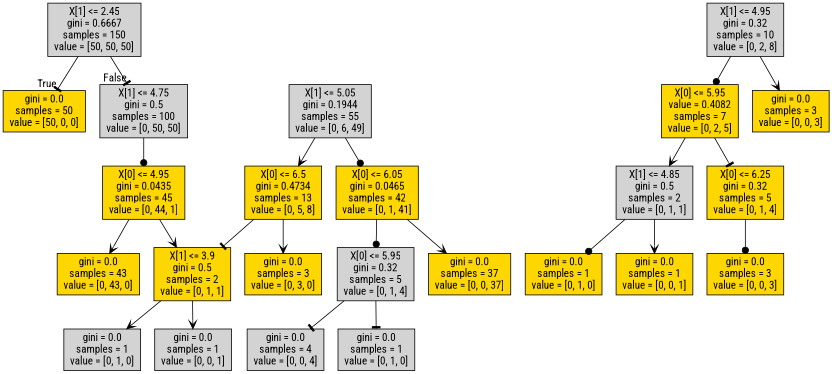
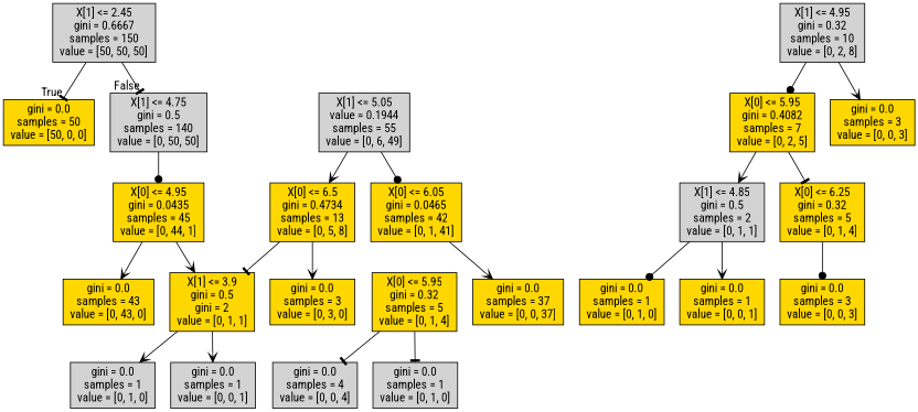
  digraph {
    fontname="Roboto Condensed"
    node [fillcolor=gold fontname="Roboto Condensed" shape=box style=filled]
    edge [arrowhead=vee fontname="Roboto Condensed"]
    n1 [fillcolor=lightgrey label="X[1] <= 2.45\ngini = 0.6667\nsamples = 150\nvalue = [50, 50, 50]"]
    n2 [label="gini = 0.0\nsamples = 50\nvalue = [50, 0, 0]"]
-   n3 [fillcolor=lightgrey label="X[1] <= 4.75\ngini = 0.5\nsamples = 100\nvalue = [0, 50, 50]"]
+   n3 [fillcolor=lightgrey label="X[1] <= 4.75\ngini = 0.5\nsamples = 140\nvalue = [0, 50, 50]"]
    n4 [label="X[0] <= 4.95\ngini = 0.0435\nsamples = 45\nvalue = [0, 44, 1]"]
-   n5 [label="X[1] <= 3.9\ngini = 0.5\nsamples = 2\nvalue = [0, 1, 1]"]
+   n5 [label="X[1] <= 3.9\ngini = 0.5\ngini = 2\nvalue = [0, 1, 1]"]
    n6 [label="gini = 0.0\nsamples = 43\nvalue = [0, 43, 0]"]
-   n7 [fillcolor=lightgrey label="X[1] <= 5.05\ngini = 0.1944\nsamples = 55\nvalue = [0, 6, 49]"]
+   n7 [fillcolor=lightgrey label="X[1] <= 5.05\nvalue = 0.1944\nsamples = 55\nvalue = [0, 6, 49]"]
    n8 [label="X[0] <= 6.5\ngini = 0.4734\nsamples = 13\nvalue = [0, 5, 8]"]
    n9 [label="X[0] <= 6.05\ngini = 0.0465\nsamples = 42\nvalue = [0, 1, 41]"]
    n10 [fillcolor=lightgrey label="gini = 0.0\nsamples = 1\nvalue = [0, 1, 0]"]
    n11 [fillcolor=lightgrey label="gini = 0.0\nsamples = 1\nvalue = [0, 0, 1]"]
    n12 [label="gini = 0.0\nsamples = 3\nvalue = [0, 3, 0]"]
-   n13 [fillcolor=lightgrey label="X[0] <= 5.95\ngini = 0.32\nsamples = 5\nvalue = [0, 1, 4]"]
+   n13 [label="X[0] <= 5.95\ngini = 0.32\nsamples = 5\nvalue = [0, 1, 4]"]
    n14 [label="gini = 0.0\nsamples = 37\nvalue = [0, 0, 37]"]
    n15 [fillcolor=lightgrey label="X[1] <= 4.95\ngini = 0.32\nsamples = 10\nvalue = [0, 2, 8]"]
-   n16 [label="X[0] <= 5.95\nvalue = 0.4082\nsamples = 7\nvalue = [0, 2, 5]"]
+   n16 [label="X[0] <= 5.95\ngini = 0.4082\nsamples = 7\nvalue = [0, 2, 5]"]
    n17 [label="gini = 0.0\nsamples = 3\nvalue = [0, 0, 3]"]
    n18 [fillcolor=lightgrey label="X[1] <= 4.85\ngini = 0.5\nsamples = 2\nvalue = [0, 1, 1]"]
    n19 [label="X[0] <= 6.25\ngini = 0.32\nsamples = 5\nvalue = [0, 1, 4]"]
    n20 [label="gini = 0.0\nsamples = 1\nvalue = [0, 1, 0]"]
    n21 [label="gini = 0.0\nsamples = 1\nvalue = [0, 0, 1]"]
    n22 [label="gini = 0.0\nsamples = 3\nvalue = [0, 0, 3]"]
    n23 [fillcolor=lightgrey label="gini = 0.0\nsamples = 4\nvalue = [0, 0, 4]"]
    n24 [fillcolor=lightgrey label="gini = 0.0\nsamples = 1\nvalue = [0, 1, 0]"]
    n1 -> n2 [arrowhead=tee headlabel=True labelangle=45 labeldistance=2.5]
    n1 -> n3 [arrowhead=tee headlabel=False labelangle=-45 labeldistance=2.5]
    n3 -> n4 [arrowhead=dot]
    n4 -> n5
    n4 -> n6
    n5 -> n10
    n5 -> n11
    n7 -> n8
    n7 -> n9 [arrowhead=dot]
    n8 -> n5 [arrowhead=tee]
    n8 -> n12
-   n9 -> n13 [arrowhead=dot]
    n9 -> n14
    n13 -> n23 [arrowhead=tee]
    n13 -> n24 [arrowhead=tee]
    n15 -> n16 [arrowhead=dot]
    n15 -> n17
    n16 -> n18
    n16 -> n19 [arrowhead=tee]
    n18 -> n20 [arrowhead=dot]
    n18 -> n21
    n19 -> n22 [arrowhead=dot]
  }
